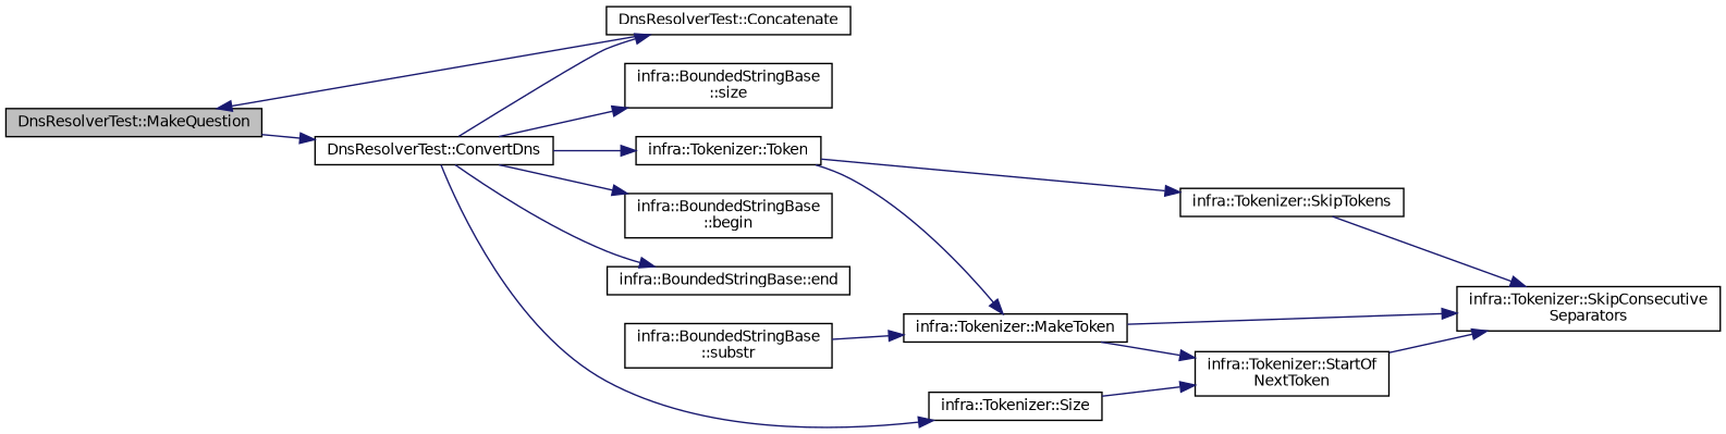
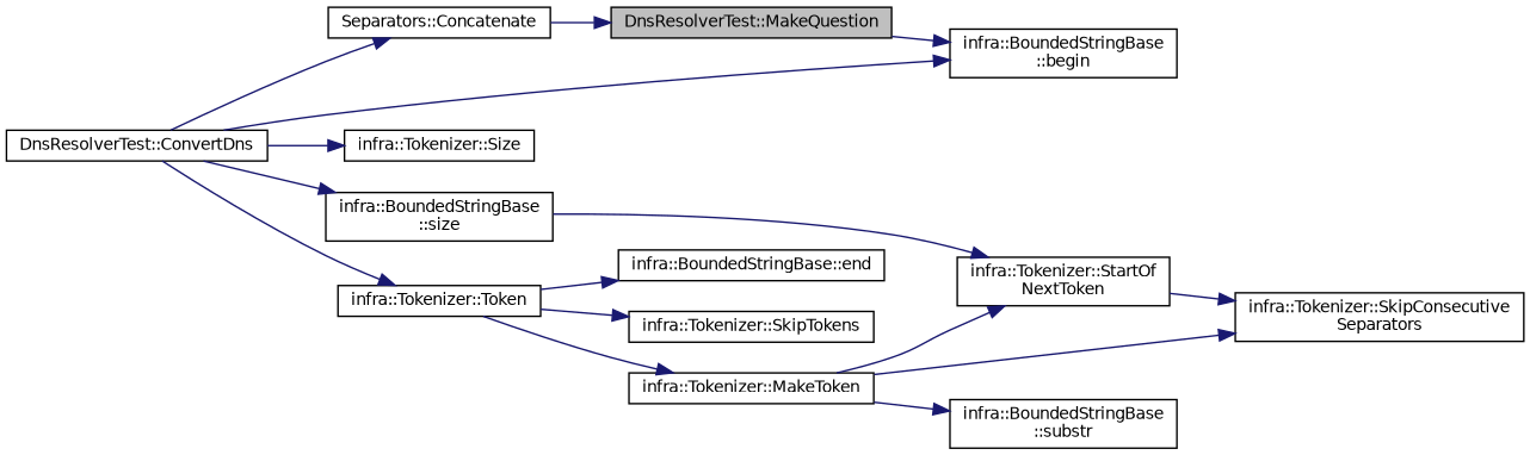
  digraph {
    rankdir=LR
    node [color=black fillcolor=white fontname=Helvetica fontsize=10 shape=record style=filled]
    edge [color=midnightblue fontname=Helvetica fontsize=10 labelfontname=Helvetica labelfontsize=10 style=solid]
    n1 [fillcolor=grey75 fontcolor=black height=0.2 label="DnsResolverTest::MakeQuestion" width=0.4]
    n2 [height=0.2 label="DnsResolverTest::ConvertDns" width=0.4]
-   n3 [height=0.2 label="DnsResolverTest::Concatenate" width=0.4]
+   n3 [height=0.2 label="Separators::Concatenate" width=0.4]
    n4 [height=0.2 label="infra::BoundedStringBase\l::begin" width=0.4]
    n5 [height=0.2 label="infra::BoundedStringBase::end" width=0.4]
    n6 [height=0.2 label="infra::Tokenizer::Size" width=0.4]
    n7 [height=0.2 label="infra::BoundedStringBase\l::size" width=0.4]
    n8 [height=0.2 label="infra::Tokenizer::Token" width=0.4]
    n9 [height=0.2 label="infra::Tokenizer::StartOf\lNextToken" width=0.4]
    n10 [height=0.2 label="infra::Tokenizer::SkipTokens" width=0.4]
    n11 [height=0.2 label="infra::Tokenizer::MakeToken" width=0.4]
    n12 [height=0.2 label="infra::Tokenizer::SkipConsecutive\lSeparators" width=0.4]
    n13 [height=0.2 label="infra::BoundedStringBase\l::substr" width=0.4]
-   n1 -> n2
+   n1 -> n4
    n2 -> n3
    n2 -> n4
-   n2 -> n5
+   n8 -> n5
    n2 -> n6
    n2 -> n7
    n2 -> n8
    n3 -> n1
-   n6 -> n9
+   n7 -> n9
    n8 -> n10
    n8 -> n11
    n9 -> n12
-   n10 -> n12
    n11 -> n9
    n11 -> n12
-   n13 -> n11
+   n11 -> n13
  }
